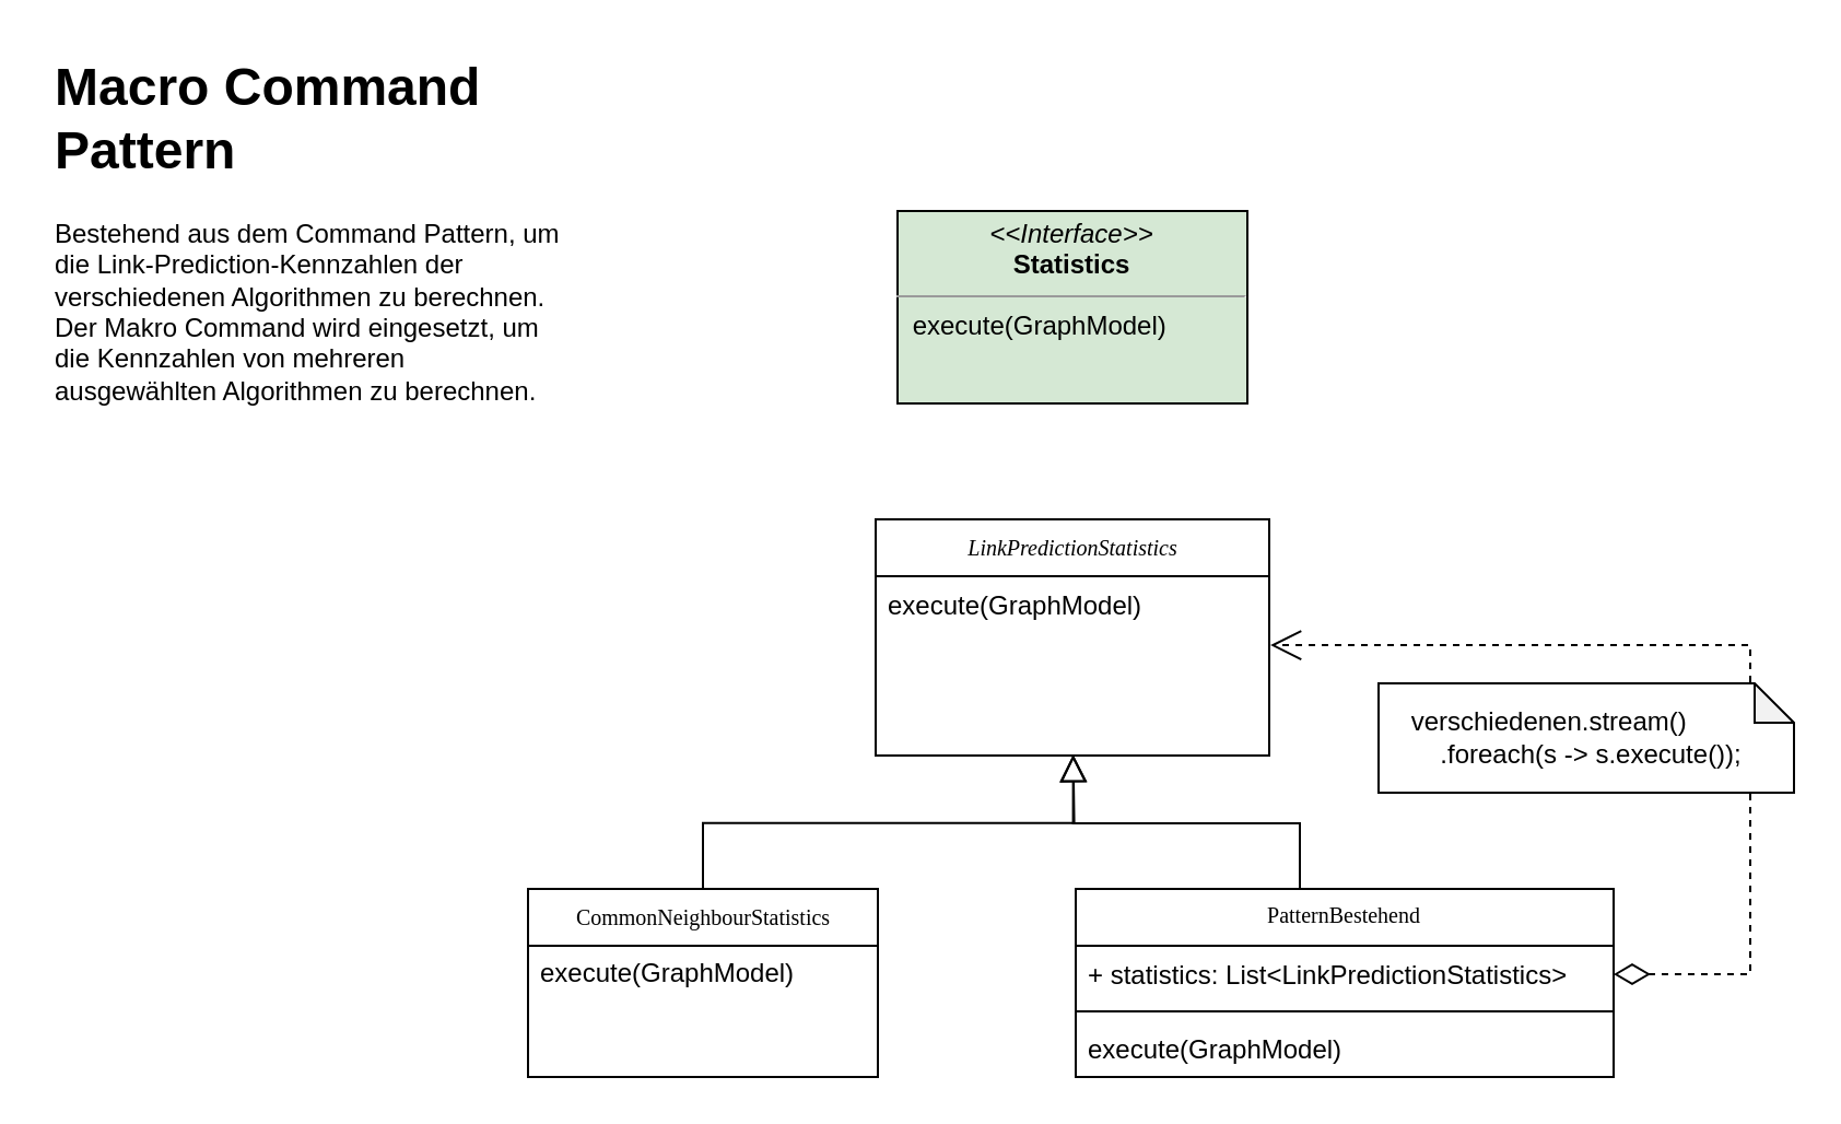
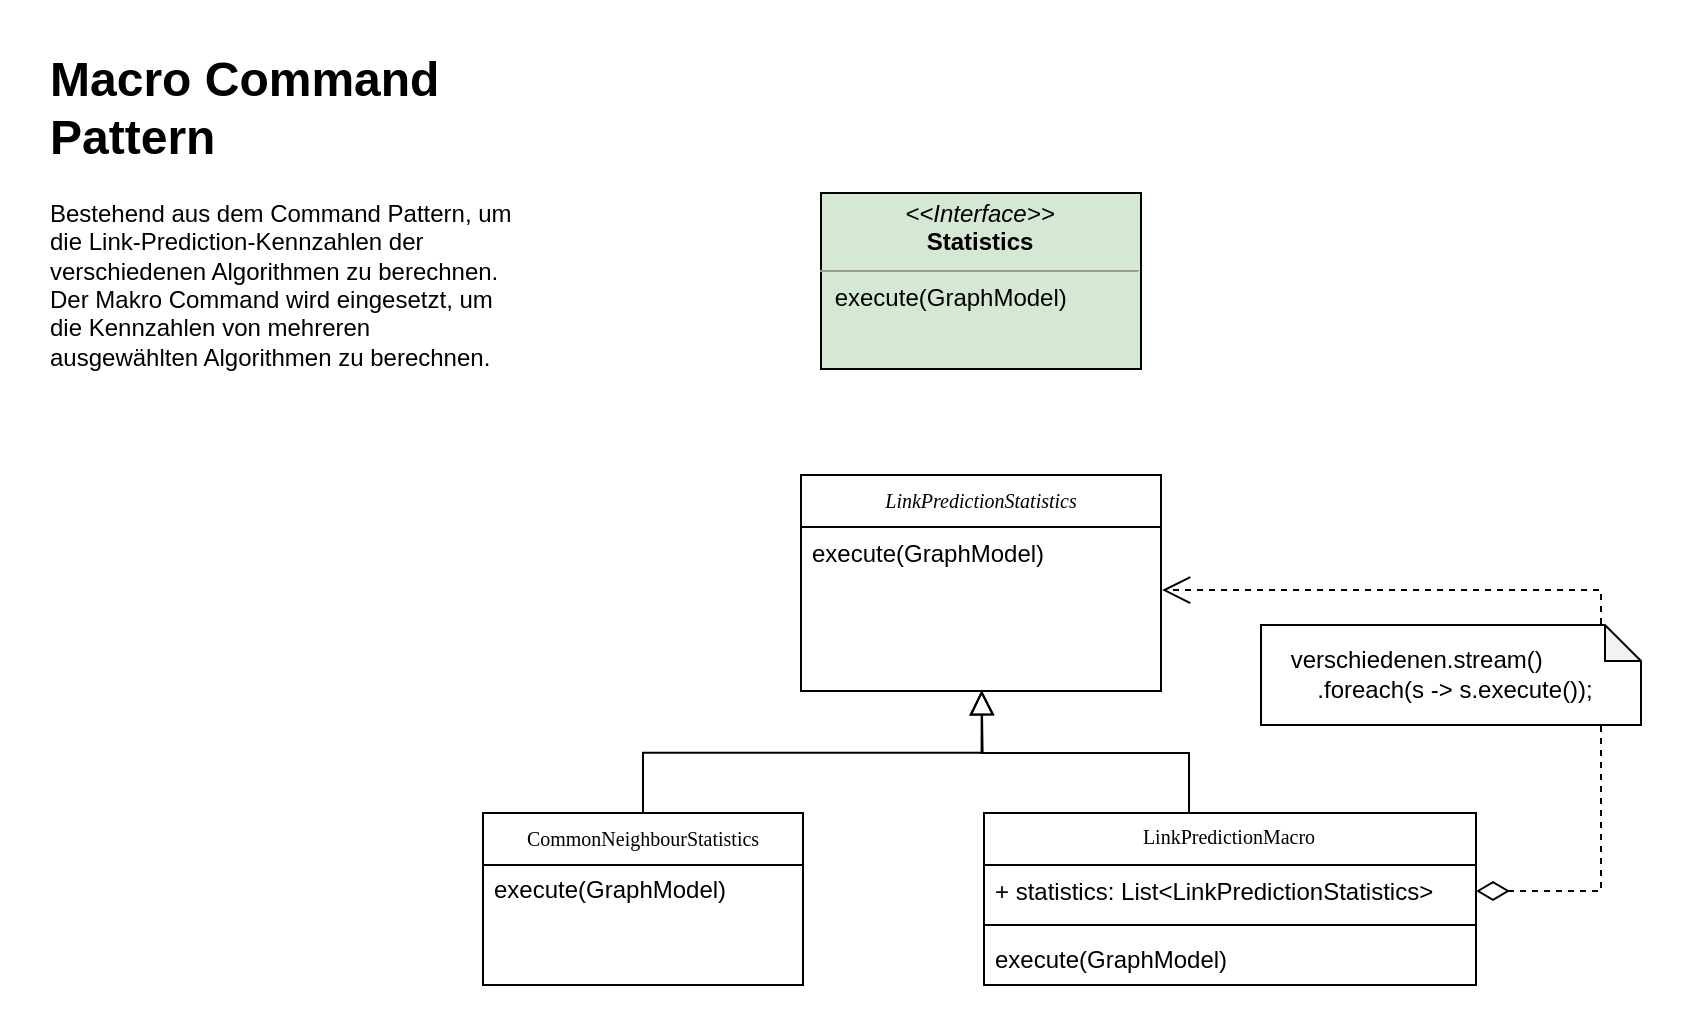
  <mxCell id="0" />
  <mxCell id="1" parent="0" />
  <mxCell id="2" value="&lt;p style=&quot;margin: 0px ; margin-top: 4px ; text-align: center&quot;&gt;&lt;i&gt;&amp;lt;&amp;lt;Interface&amp;gt;&amp;gt;&lt;/i&gt;&lt;br&gt;&lt;b&gt;Statistics&lt;/b&gt;&lt;/p&gt;&lt;hr size=&quot;1&quot;&gt;&lt;p style=&quot;margin: 0px ; margin-left: 4px&quot;&gt;&lt;/p&gt;&lt;p style=&quot;margin: 0px ; margin-left: 4px&quot;&gt;&amp;nbsp;execute(GraphModel)&lt;br&gt;&lt;br&gt;&lt;/p&gt;" style="verticalAlign=top;align=left;overflow=fill;fontSize=12;fontFamily=Helvetica;html=1;rounded=0;shadow=0;comic=0;labelBackgroundColor=none;strokeColor=#000000;strokeWidth=1;fillColor=#d5e8d4;" parent="1" vertex="1"><mxGeometry x="410" y="96" width="160" height="88" as="geometry" /></mxCell>
  <mxCell id="3" value="&lt;i&gt;LinkPredictionStatistics&lt;/i&gt;" style="swimlane;html=1;fontStyle=0;childLayout=stackLayout;horizontal=1;startSize=26;fillColor=none;horizontalStack=0;resizeParent=1;resizeLast=0;collapsible=1;marginBottom=0;swimlaneFillColor=#ffffff;rounded=0;shadow=0;comic=0;labelBackgroundColor=none;strokeColor=#000000;strokeWidth=1;fontFamily=Verdana;fontSize=10;fontColor=#000000;align=center;" vertex="1" parent="1"><mxGeometry x="400" y="237" width="180" height="108" as="geometry" /></mxCell>
  <mxCell id="4" value="execute(GraphModel)" style="text;html=1;strokeColor=none;fillColor=none;align=left;verticalAlign=top;spacingLeft=4;spacingRight=4;whiteSpace=wrap;overflow=hidden;rotatable=0;points=[[0,0.5],[1,0.5]];portConstraint=eastwest;" vertex="1" parent="3"><mxGeometry y="26" width="180" height="26" as="geometry" /></mxCell>
  <mxCell id="5" value="&lt;span&gt;CommonNeighbourStatistics&lt;/span&gt;" style="swimlane;html=1;fontStyle=0;childLayout=stackLayout;horizontal=1;startSize=26;fillColor=none;horizontalStack=0;resizeParent=1;resizeLast=0;collapsible=1;marginBottom=0;swimlaneFillColor=#ffffff;rounded=0;shadow=0;comic=0;labelBackgroundColor=none;strokeColor=#000000;strokeWidth=1;fontFamily=Verdana;fontSize=10;fontColor=#000000;align=center;verticalAlign=middle;" vertex="1" parent="1"><mxGeometry x="241" y="406" width="160" height="86" as="geometry" /></mxCell>
  <mxCell id="6" value="execute(GraphModel)" style="text;html=1;strokeColor=none;fillColor=none;align=left;verticalAlign=middle;spacingLeft=4;spacingRight=4;whiteSpace=wrap;overflow=hidden;rotatable=0;points=[[0,0.5],[1,0.5]];portConstraint=eastwest;" vertex="1" parent="5"><mxGeometry y="26" width="160" height="26" as="geometry" /></mxCell>
  <mxCell id="7" style="edgeStyle=orthogonalEdgeStyle;rounded=0;html=1;labelBackgroundColor=none;startFill=0;endArrow=block;endFill=0;endSize=10;fontFamily=Verdana;fontSize=10;entryX=0.5;entryY=1;entryDx=0;entryDy=0;exitX=0.5;exitY=0;exitDx=0;exitDy=0;" edge="1" parent="1" source="5"><mxGeometry relative="1" as="geometry"><mxPoint x="318" y="366" as="sourcePoint" /><mxPoint x="490.333" y="344.667" as="targetPoint" /></mxGeometry></mxCell>
  <mxCell id="8" style="edgeStyle=orthogonalEdgeStyle;rounded=0;html=1;labelBackgroundColor=none;startFill=0;endArrow=block;endFill=0;endSize=10;fontFamily=Verdana;fontSize=10;exitX=0.5;exitY=0;exitDx=0;exitDy=0;entryX=0.5;entryY=1;entryDx=0;entryDy=0;" edge="1" parent="1" source="10"><mxGeometry relative="1" as="geometry"><mxPoint x="679.857" y="405.571" as="sourcePoint" /><mxPoint x="490.333" y="344.667" as="targetPoint" /><Array as="points"><mxPoint x="594" y="376" /><mxPoint x="490" y="376" /></Array></mxGeometry></mxCell>
  <mxCell id="9" value="&lt;h1&gt;Macro Command Pattern&lt;/h1&gt;&lt;p&gt;Bestehend aus dem Command Pattern, um die Link-Prediction-Kennzahlen der verschiedenen Algorithmen zu berechnen. Der Makro Command wird eingesetzt, um die Kennzahlen von mehreren ausgewählten Algorithmen zu berechnen.&lt;/p&gt;" style="text;html=1;strokeColor=none;fillColor=none;spacing=5;spacingTop=-20;whiteSpace=wrap;overflow=hidden;rounded=0;" vertex="1" parent="1"><mxGeometry x="20" y="20" width="240" height="182" as="geometry" /></mxCell>
- <mxCell id="10" value="PatternBestehend" style="swimlane;fontStyle=0;align=center;verticalAlign=top;childLayout=stackLayout;horizontal=1;startSize=26;horizontalStack=0;resizeParent=1;resizeParentMax=0;resizeLast=0;collapsible=1;marginBottom=0;fontFamily=Verdana;fontSize=10;" vertex="1" parent="1"><mxGeometry x="491.5" y="406" width="246" height="86" as="geometry" /></mxCell>
+ <mxCell id="10" value="LinkPredictionMacro" style="swimlane;fontStyle=0;align=center;verticalAlign=top;childLayout=stackLayout;horizontal=1;startSize=26;horizontalStack=0;resizeParent=1;resizeParentMax=0;resizeLast=0;collapsible=1;marginBottom=0;fontFamily=Verdana;fontSize=10;" vertex="1" parent="1"><mxGeometry x="491.5" y="406" width="246" height="86" as="geometry" /></mxCell>
  <mxCell id="11" value="+ statistics: List&lt;LinkPredictionStatistics&gt;" style="text;strokeColor=none;fillColor=none;align=left;verticalAlign=top;spacingLeft=4;spacingRight=4;overflow=hidden;rotatable=0;points=[[0,0.5],[1,0.5]];portConstraint=eastwest;" vertex="1" parent="10"><mxGeometry y="26" width="246" height="26" as="geometry" /></mxCell>
  <mxCell id="12" value="" style="line;strokeWidth=1;fillColor=none;align=left;verticalAlign=middle;spacingTop=-1;spacingLeft=3;spacingRight=3;rotatable=0;labelPosition=right;points=[];portConstraint=eastwest;" vertex="1" parent="10"><mxGeometry y="52" width="246" height="8" as="geometry" /></mxCell>
  <mxCell id="13" value="execute(GraphModel)" style="text;strokeColor=none;fillColor=none;align=left;verticalAlign=top;spacingLeft=4;spacingRight=4;overflow=hidden;rotatable=0;points=[[0,0.5],[1,0.5]];portConstraint=eastwest;" vertex="1" parent="10"><mxGeometry y="60" width="246" height="26" as="geometry" /></mxCell>
  <mxCell id="14" value="" style="endArrow=open;html=1;endSize=12;startArrow=diamondThin;startSize=14;startFill=0;edgeStyle=orthogonalEdgeStyle;align=left;verticalAlign=bottom;exitX=1;exitY=0.5;exitDx=0;exitDy=0;entryX=1.003;entryY=1.212;entryDx=0;entryDy=0;entryPerimeter=0;rounded=0;dashed=1;" edge="1" parent="1" source="11" target="4"><mxGeometry x="-1" y="3" relative="1" as="geometry"><mxPoint x="720" y="212" as="sourcePoint" /><mxPoint x="880" y="212" as="targetPoint" /><Array as="points"><mxPoint x="800" y="445" /><mxPoint x="800" y="295" /></Array></mxGeometry></mxCell>
  <mxCell id="15" value="&amp;nbsp; &amp;nbsp; verschiedenen.stream()&lt;br&gt;&amp;nbsp; &amp;nbsp; &amp;nbsp; &amp;nbsp; .foreach(s -&amp;gt; s.execute());&lt;br&gt;&lt;div style=&quot;text-align: left&quot;&gt;&lt;/div&gt;" style="shape=note;whiteSpace=wrap;html=1;backgroundOutline=1;darkOpacity=0.05;align=left;size=18;" vertex="1" parent="1"><mxGeometry x="630" y="312" width="190" height="50" as="geometry" /></mxCell>
